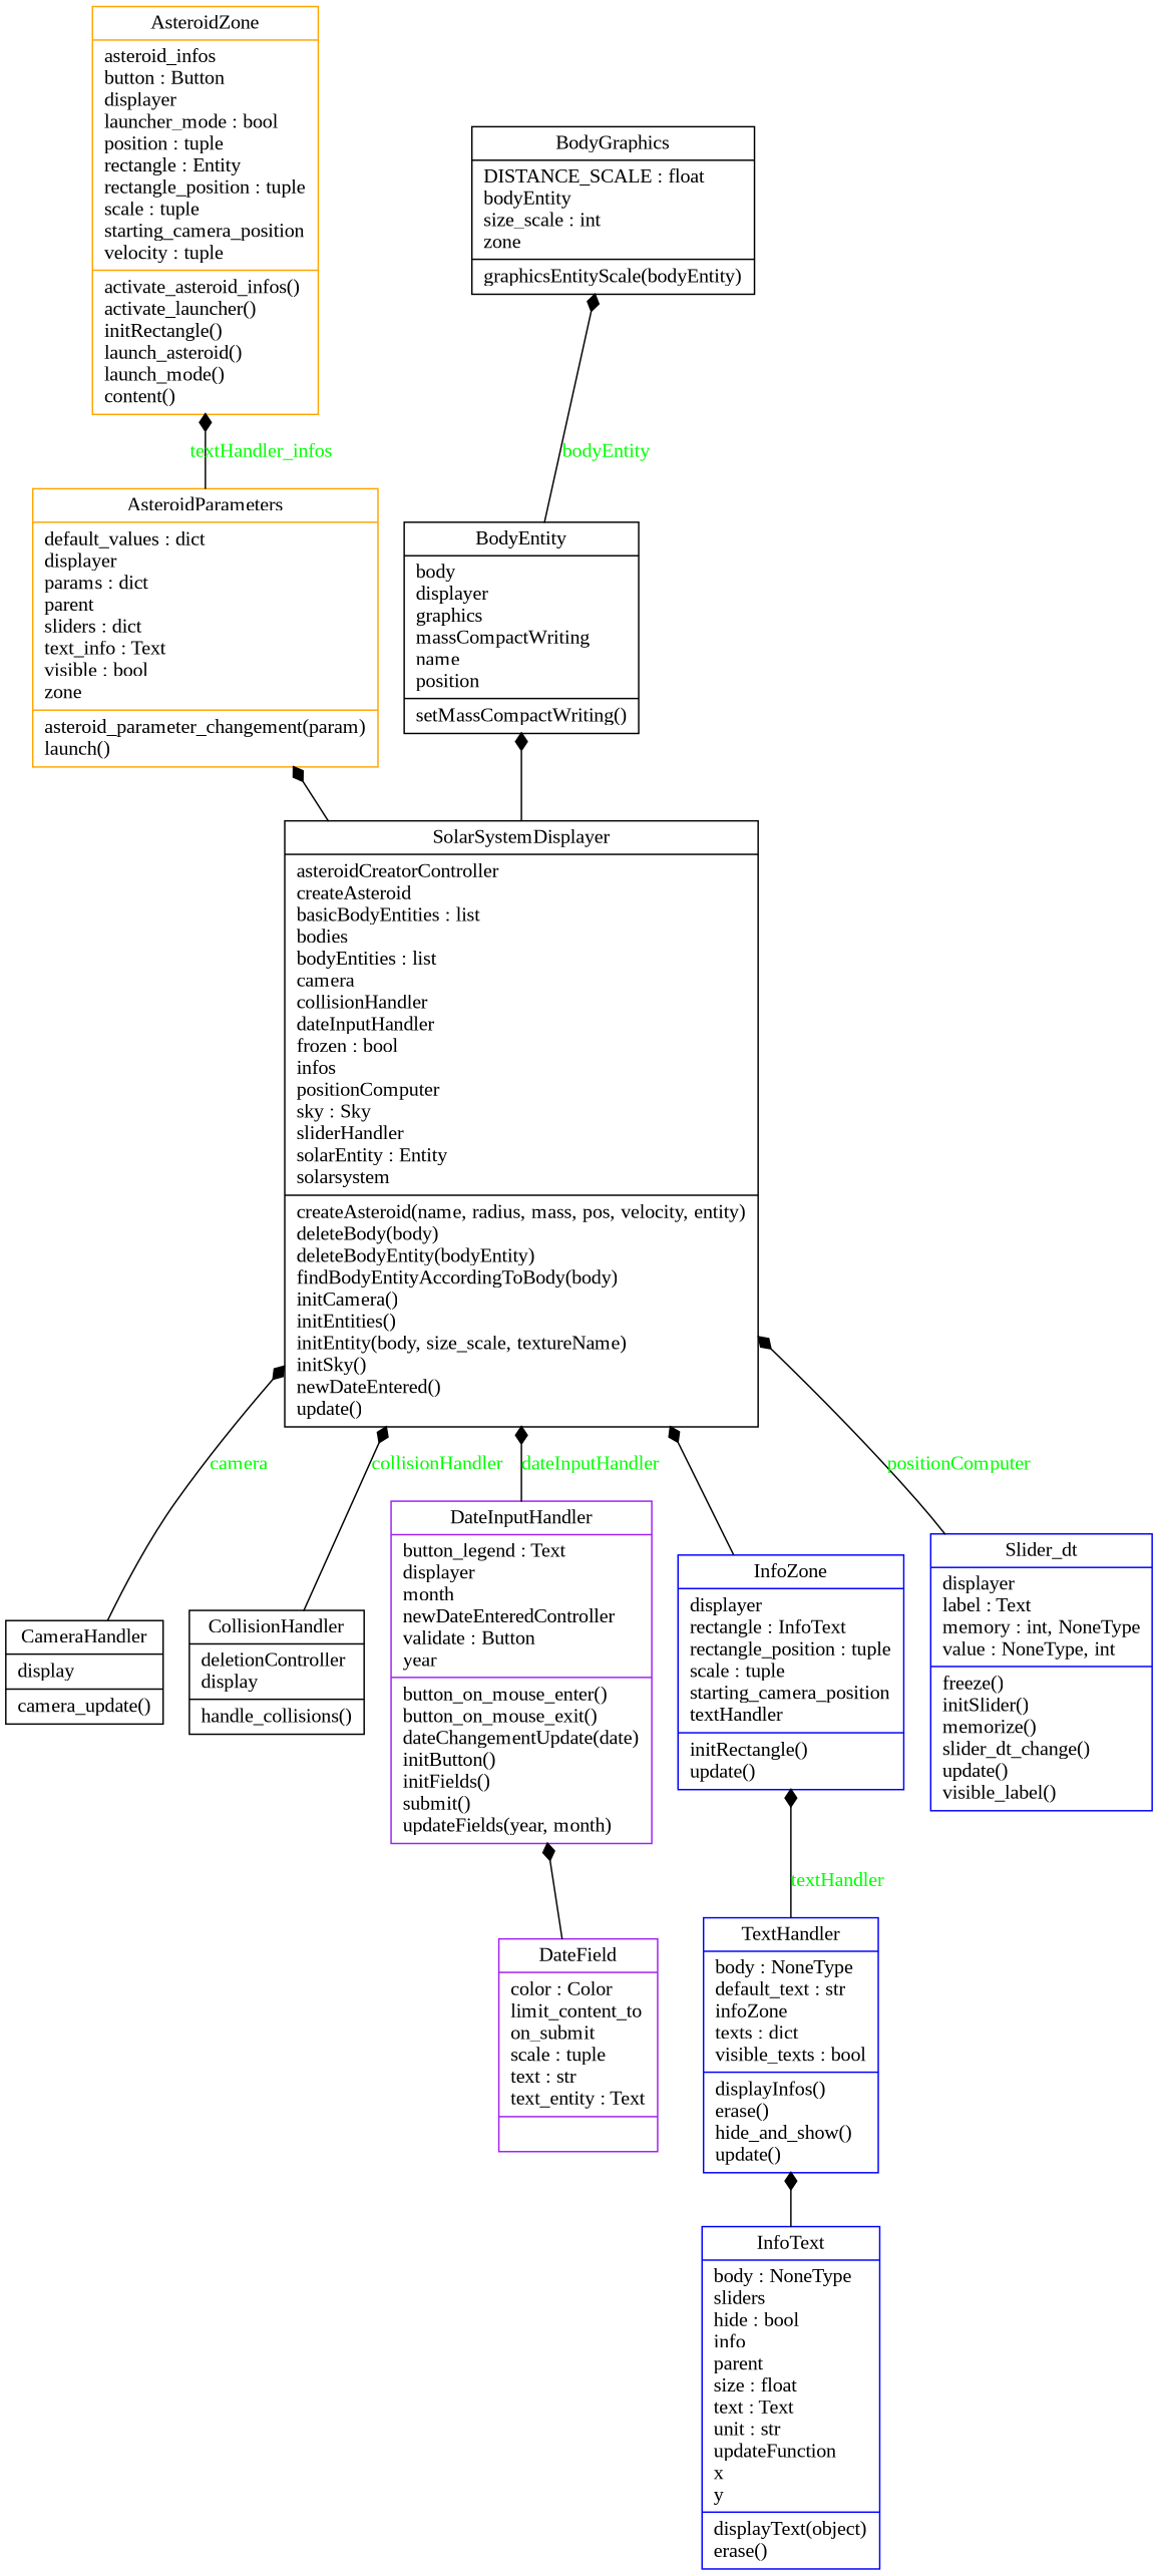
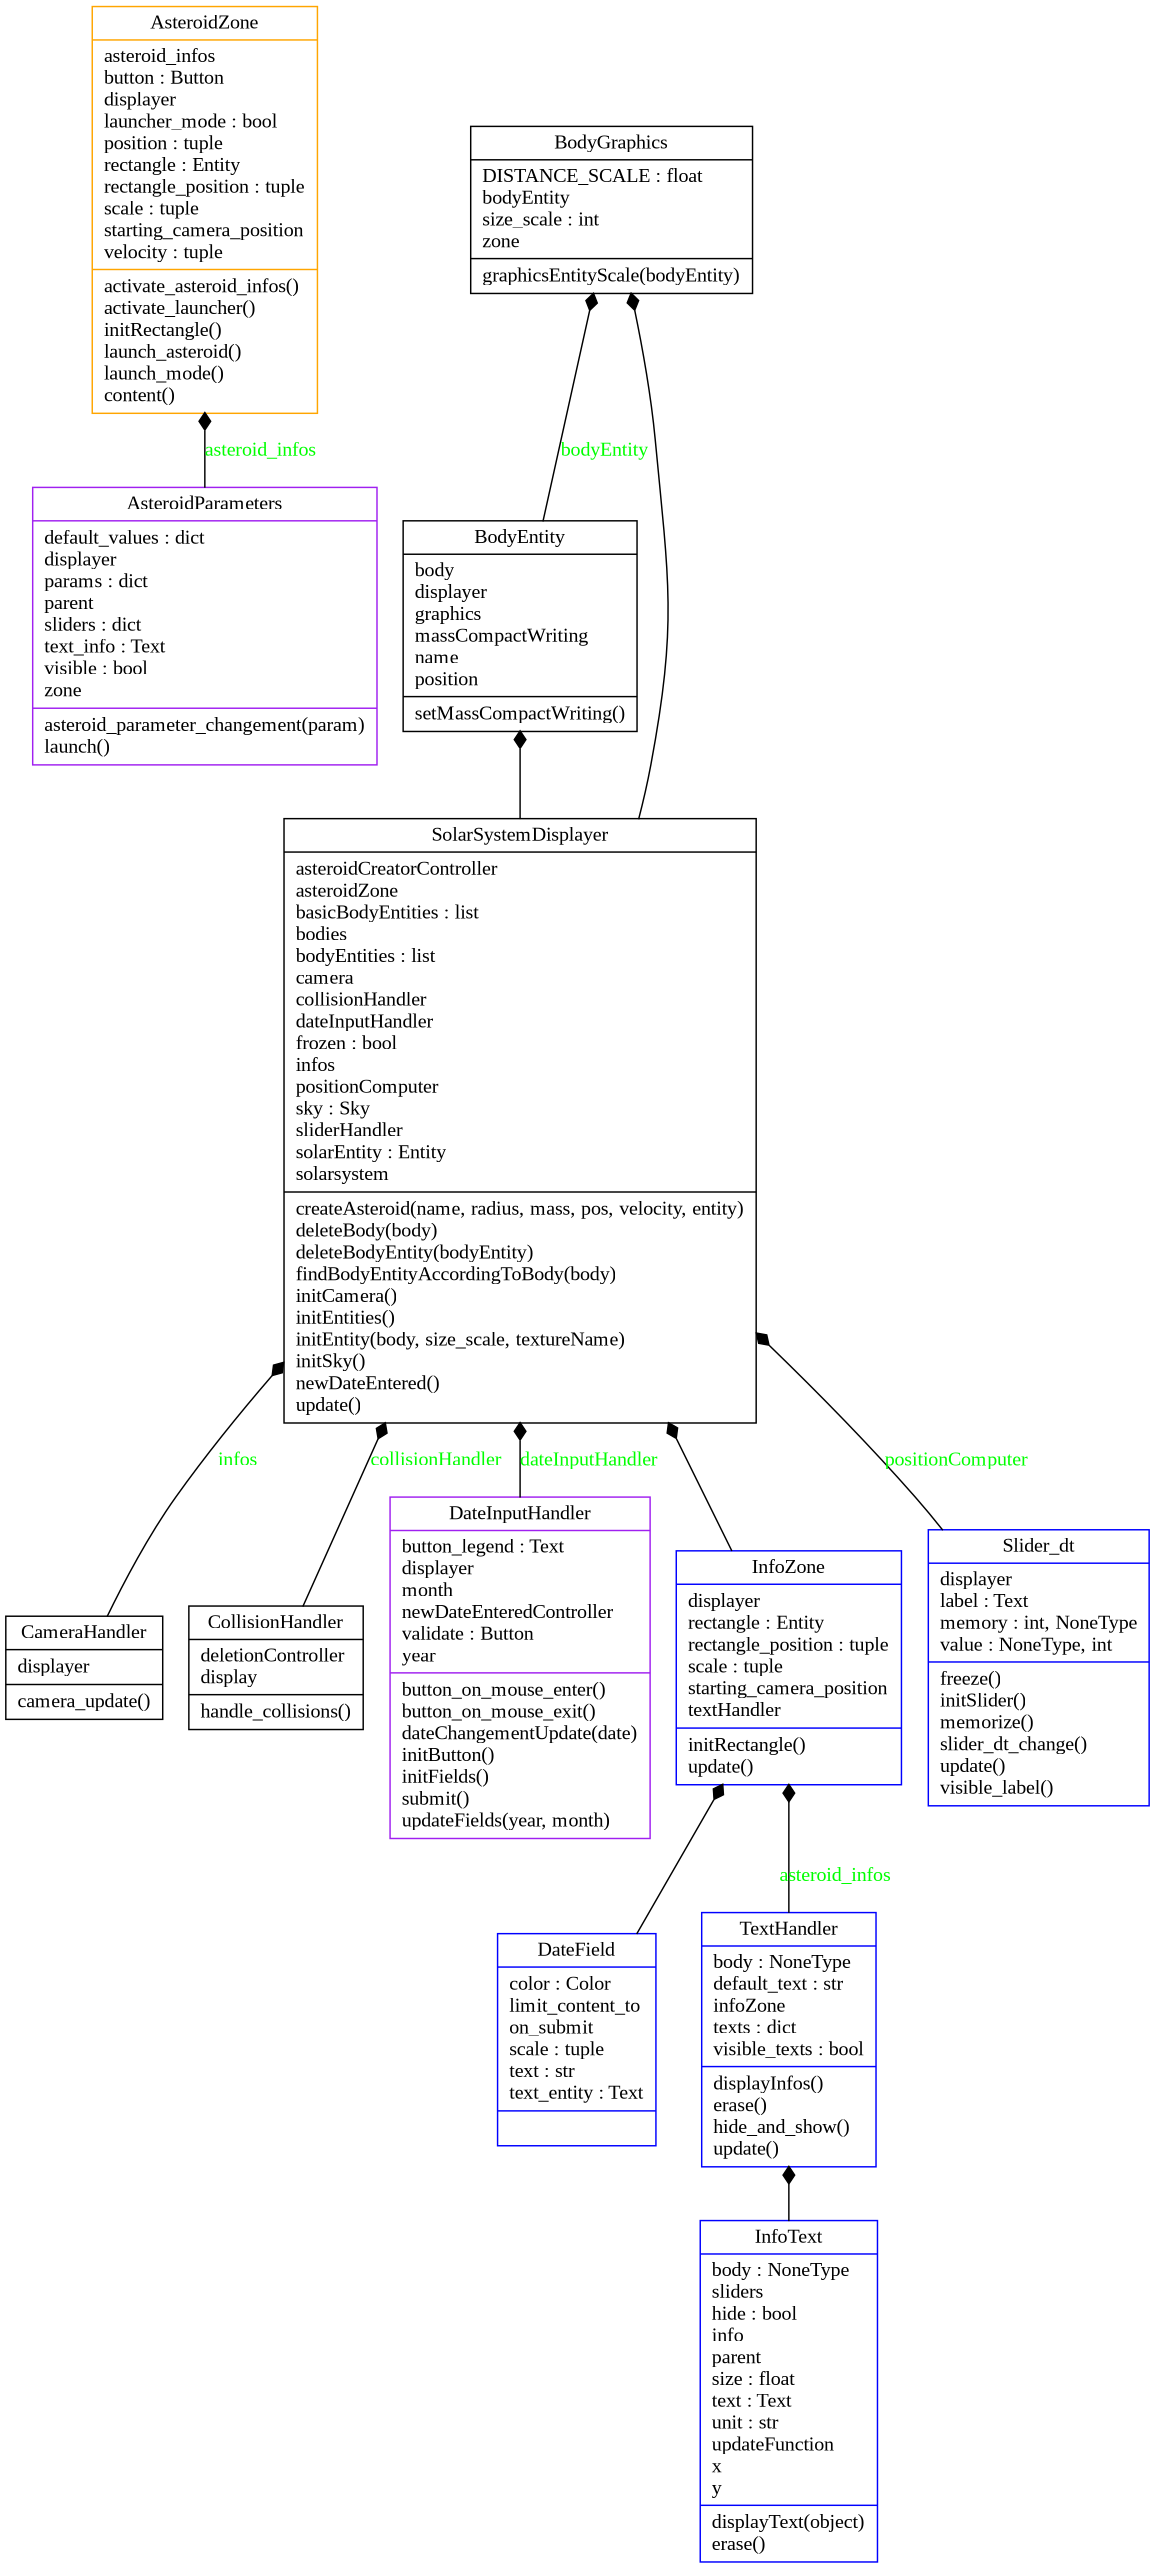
  digraph {
    fontname="Liberation Serif"
    rankdir=BT
    node [color=black fontcolor=black fontname="Liberation Serif" shape=record style=solid]
    edge [arrowhead=diamond arrowtail=none fontcolor=green fontname="Liberation Serif" style=solid]
-   n1 [color=orange label="{AsteroidParameters|default_values : dict\ldisplayer\lparams : dict\lparent\lsliders : dict\ltext_info : Text\lvisible : bool\lzone\l|asteroid_parameter_changement(param)\llaunch()\l}"]
+   n1 [color=purple label="{AsteroidParameters|default_values : dict\ldisplayer\lparams : dict\lparent\lsliders : dict\ltext_info : Text\lvisible : bool\lzone\l|asteroid_parameter_changement(param)\llaunch()\l}"]
    n2 [color=orange label="{AsteroidZone|asteroid_infos\lbutton : Button\ldisplayer\llauncher_mode : bool\lposition : tuple\lrectangle : Entity\lrectangle_position : tuple\lscale : tuple\lstarting_camera_position\lvelocity : tuple\l|activate_asteroid_infos()\lactivate_launcher()\linitRectangle()\llaunch_asteroid()\llaunch_mode()\lcontent()\l}"]
    n3 [label="{BodyEntity|body\ldisplayer\lgraphics\lmassCompactWriting\lname\lposition\l|setMassCompactWriting()\l}"]
    n4 [label="{BodyGraphics|DISTANCE_SCALE : float \lbodyEntity \lsize_scale : int\lzone\l|graphicsEntityScale(bodyEntity)\l}"]
-   n5 [label="{CameraHandler|display\l|camera_update()\l}"]
-   n6 [label="{SolarSystemDisplayer|asteroidCreatorController\lcreateAsteroid\lbasicBodyEntities : list\lbodies\lbodyEntities : list\lcamera\lcollisionHandler\ldateInputHandler\lfrozen : bool\linfos\lpositionComputer\lsky : Sky\lsliderHandler\lsolarEntity : Entity\lsolarsystem\l|createAsteroid(name, radius, mass, pos, velocity, entity)\ldeleteBody(body)\ldeleteBodyEntity(bodyEntity)\lfindBodyEntityAccordingToBody(body)\linitCamera()\linitEntities()\linitEntity(body, size_scale, textureName)\linitSky()\lnewDateEntered()\lupdate()\l}"]
+   n5 [label="{CameraHandler|displayer\l|camera_update()\l}"]
+   n6 [label="{SolarSystemDisplayer|asteroidCreatorController\lasteroidZone\lbasicBodyEntities : list\lbodies\lbodyEntities : list\lcamera\lcollisionHandler\ldateInputHandler\lfrozen : bool\linfos\lpositionComputer\lsky : Sky\lsliderHandler\lsolarEntity : Entity\lsolarsystem\l|createAsteroid(name, radius, mass, pos, velocity, entity)\ldeleteBody(body)\ldeleteBodyEntity(bodyEntity)\lfindBodyEntityAccordingToBody(body)\linitCamera()\linitEntities()\linitEntity(body, size_scale, textureName)\linitSky()\lnewDateEntered()\lupdate()\l}"]
    n7 [label="{CollisionHandler|deletionController\ldisplay\l|handle_collisions()\l}"]
-   n8 [color=purple label="{DateField|color : Color\llimit_content_to\lon_submit\lscale : tuple\ltext : str\ltext_entity : Text\l|}"]
+   n8 [color=blue label="{DateField|color : Color\llimit_content_to\lon_submit\lscale : tuple\ltext : str\ltext_entity : Text\l|}"]
    n9 [color=purple label="{DateInputHandler|button_legend : Text\ldisplayer\lmonth\lnewDateEnteredController\lvalidate : Button\lyear\l|button_on_mouse_enter()\lbutton_on_mouse_exit()\ldateChangementUpdate(date)\linitButton()\linitFields()\lsubmit()\lupdateFields(year, month)\l}"]
    n10 [color=blue label="{InfoText|body : NoneType\lsliders\lhide : bool\linfo\lparent\lsize : float\ltext : Text\lunit : str\lupdateFunction\lx\ly\l|displayText(object)\lerase()\l}"]
    n11 [color=blue label="{TextHandler|body : NoneType\ldefault_text : str\linfoZone\ltexts : dict\lvisible_texts : bool\l|displayInfos()\lerase()\lhide_and_show()\lupdate()\l}"]
-   n12 [color=blue label="{InfoZone|displayer\lrectangle : InfoText\lrectangle_position : tuple\lscale : tuple\lstarting_camera_position\ltextHandler\l|initRectangle()\lupdate()\l}"]
+   n12 [color=blue label="{InfoZone|displayer\lrectangle : Entity\lrectangle_position : tuple\lscale : tuple\lstarting_camera_position\ltextHandler\l|initRectangle()\lupdate()\l}"]
    n13 [color=blue label="{Slider_dt|displayer\llabel : Text\lmemory : int, NoneType\lvalue : NoneType, int\l|freeze()\linitSlider()\lmemorize()\lslider_dt_change()\lupdate()\lvisible_label()\l}"]
-   n1 -> n2 [label=textHandler_infos]
+   n1 -> n2 [label=asteroid_infos]
    n3 -> n4 [label=bodyEntity]
-   n5 -> n6 [label=camera]
-   n6 -> n1 [fontcolor=""]
+   n5 -> n6 [label=infos]
+   n6 -> n4 [fontcolor=""]
    n6 -> n3 [fontcolor=""]
    n7 -> n6 [label=collisionHandler]
-   n8 -> n9 [fontcolor=""]
+   n8 -> n12 [fontcolor=""]
    n9 -> n6 [label=dateInputHandler]
    n10 -> n11 [fontcolor=""]
-   n11 -> n12 [label=textHandler]
+   n11 -> n12 [label=asteroid_infos]
    n12 -> n6 [fontcolor=""]
    n13 -> n6 [label=positionComputer]
  }
